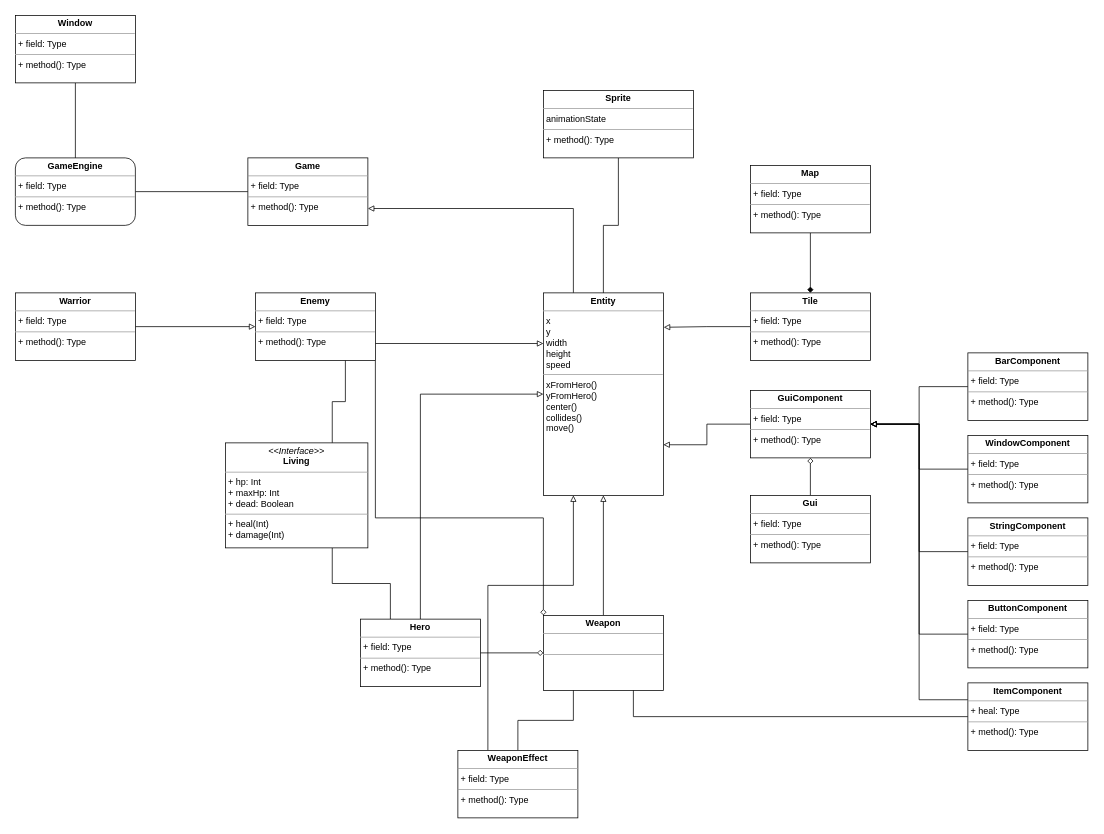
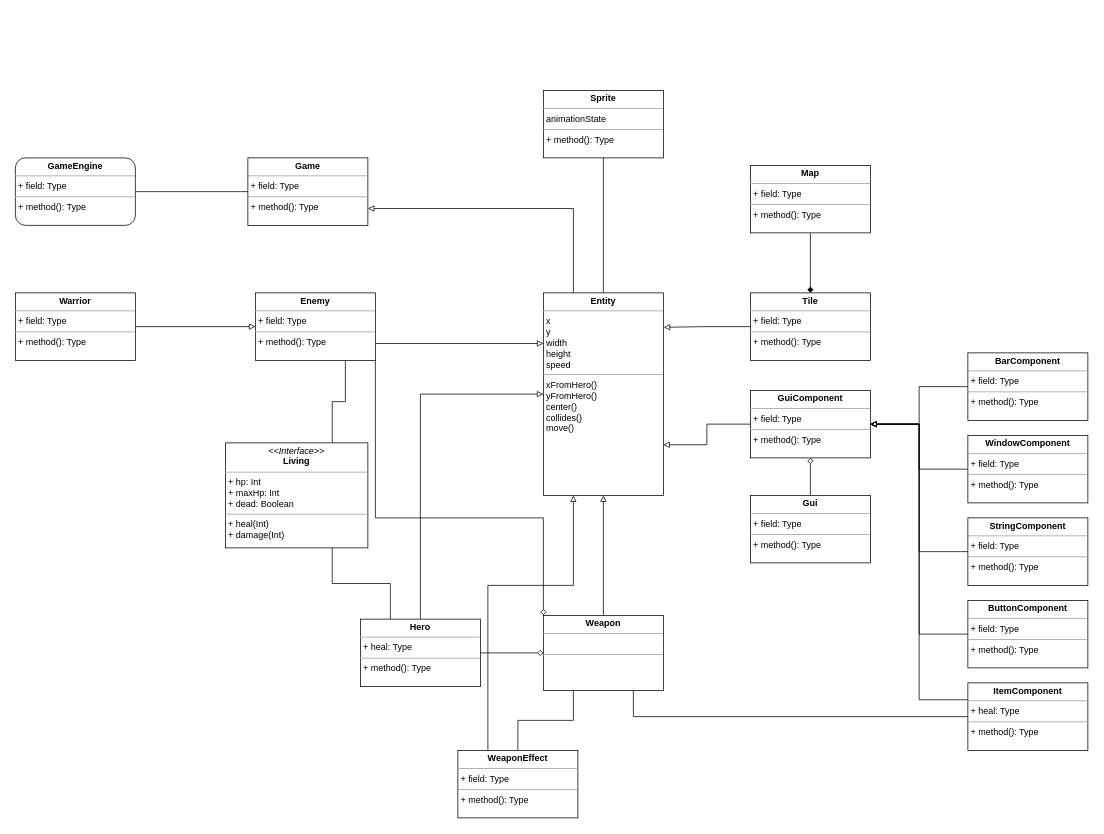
  <mxCell id="0" />
  <mxCell id="1" parent="0" />
  <mxCell id="2" style="edgeStyle=orthogonalEdgeStyle;rounded=0;orthogonalLoop=1;jettySize=auto;html=1;exitX=0;exitY=0.25;exitDx=0;exitDy=0;entryX=1;entryY=0.75;entryDx=0;entryDy=0;startArrow=block;startFill=0;endArrow=none;endFill=0;" parent="1" source="5" target="13" edge="1"><mxGeometry relative="1" as="geometry" /></mxCell>
  <mxCell id="3" style="edgeStyle=orthogonalEdgeStyle;rounded=0;orthogonalLoop=1;jettySize=auto;html=1;exitX=0.25;exitY=1;exitDx=0;exitDy=0;entryX=0.25;entryY=0;entryDx=0;entryDy=0;startArrow=block;startFill=0;endArrow=none;endFill=0;" parent="1" source="5" target="26" edge="1"><mxGeometry relative="1" as="geometry"><Array as="points"><mxPoint x="764" y="780" /><mxPoint x="650" y="780" /></Array></mxGeometry></mxCell>
  <mxCell id="4" style="edgeStyle=orthogonalEdgeStyle;rounded=0;orthogonalLoop=1;jettySize=auto;html=1;exitX=0.25;exitY=0;exitDx=0;exitDy=0;entryX=1;entryY=0.75;entryDx=0;entryDy=0;startArrow=none;startFill=0;endArrow=block;endFill=0;" edge="1" parent="1" source="5" target="42"><mxGeometry relative="1" as="geometry" /></mxCell>
  <mxCell id="5" value="&lt;p style=&quot;margin:0px;margin-top:4px;text-align:center;&quot;&gt;&lt;b&gt;Entity&lt;/b&gt;&lt;/p&gt;&lt;hr size=&quot;1&quot;&gt;&lt;p style=&quot;margin:0px;margin-left:4px;&quot;&gt;x&lt;/p&gt;&lt;p style=&quot;margin:0px;margin-left:4px;&quot;&gt;y&lt;/p&gt;&lt;p style=&quot;margin:0px;margin-left:4px;&quot;&gt;width&lt;/p&gt;&lt;p style=&quot;margin:0px;margin-left:4px;&quot;&gt;height&lt;/p&gt;&lt;p style=&quot;margin:0px;margin-left:4px;&quot;&gt;speed&lt;/p&gt;&lt;hr size=&quot;1&quot;&gt;&lt;p style=&quot;margin:0px;margin-left:4px;&quot;&gt;xFromHero()&lt;/p&gt;&lt;p style=&quot;margin:0px;margin-left:4px;&quot;&gt;yFromHero()&lt;br&gt;&lt;/p&gt;&lt;p style=&quot;margin:0px;margin-left:4px;&quot;&gt;center()&lt;br&gt;&lt;/p&gt;&lt;p style=&quot;margin:0px;margin-left:4px;&quot;&gt;collides()&lt;br&gt;&lt;/p&gt;&lt;p style=&quot;margin:0px;margin-left:4px;&quot;&gt;move()&lt;/p&gt;&lt;p style=&quot;margin:0px;margin-left:4px;&quot;&gt;&lt;br&gt;&lt;/p&gt;" style="verticalAlign=top;align=left;overflow=fill;fontSize=12;fontFamily=Helvetica;html=1;" parent="1" vertex="1"><mxGeometry x="724" y="390" width="160" height="270" as="geometry" /></mxCell>
  <mxCell id="6" style="edgeStyle=orthogonalEdgeStyle;rounded=0;orthogonalLoop=1;jettySize=auto;html=1;entryX=0.5;entryY=0;entryDx=0;entryDy=0;endArrow=none;endFill=0;exitX=0.5;exitY=1;exitDx=0;exitDy=0;startArrow=none;startFill=0;" parent="1" source="7" target="5" edge="1"><mxGeometry relative="1" as="geometry"><mxPoint x="804" y="290" as="sourcePoint" /></mxGeometry></mxCell>
- <mxCell id="7" value="&lt;p style=&quot;margin:0px;margin-top:4px;text-align:center;&quot;&gt;&lt;b&gt;Sprite&lt;/b&gt;&lt;/p&gt;&lt;hr size=&quot;1&quot;&gt;&lt;p style=&quot;margin:0px;margin-left:4px;&quot;&gt;animationState&lt;/p&gt;&lt;hr size=&quot;1&quot;&gt;&lt;p style=&quot;margin:0px;margin-left:4px;&quot;&gt;+ method(): Type&lt;/p&gt;" style="verticalAlign=top;align=left;overflow=fill;fontSize=12;fontFamily=Helvetica;html=1;" parent="1" vertex="1"><mxGeometry x="724" y="120" width="200" height="90" as="geometry" /></mxCell>
+ <mxCell id="7" value="&lt;p style=&quot;margin:0px;margin-top:4px;text-align:center;&quot;&gt;&lt;b&gt;Sprite&lt;/b&gt;&lt;/p&gt;&lt;hr size=&quot;1&quot;&gt;&lt;p style=&quot;margin:0px;margin-left:4px;&quot;&gt;animationState&lt;/p&gt;&lt;hr size=&quot;1&quot;&gt;&lt;p style=&quot;margin:0px;margin-left:4px;&quot;&gt;+ method(): Type&lt;/p&gt;" style="verticalAlign=top;align=left;overflow=fill;fontSize=12;fontFamily=Helvetica;html=1;" parent="1" vertex="1"><mxGeometry x="724" y="120" width="160" height="90" as="geometry" /></mxCell>
  <mxCell id="8" style="edgeStyle=orthogonalEdgeStyle;rounded=0;orthogonalLoop=1;jettySize=auto;html=1;entryX=0;entryY=0.5;entryDx=0;entryDy=0;startArrow=none;startFill=0;endArrow=block;endFill=0;exitX=0.5;exitY=0;exitDx=0;exitDy=0;" parent="1" source="11" target="5" edge="1"><mxGeometry relative="1" as="geometry" /></mxCell>
  <mxCell id="9" style="edgeStyle=orthogonalEdgeStyle;rounded=0;orthogonalLoop=1;jettySize=auto;html=1;entryX=0;entryY=0.5;entryDx=0;entryDy=0;startArrow=none;startFill=0;endArrow=diamond;endFill=0;" parent="1" source="11" target="21" edge="1"><mxGeometry relative="1" as="geometry" /></mxCell>
  <mxCell id="10" style="edgeStyle=orthogonalEdgeStyle;rounded=0;orthogonalLoop=1;jettySize=auto;html=1;exitX=0.25;exitY=0;exitDx=0;exitDy=0;entryX=0.75;entryY=1;entryDx=0;entryDy=0;startArrow=none;startFill=0;endArrow=none;endFill=0;" parent="1" source="11" target="14" edge="1"><mxGeometry relative="1" as="geometry" /></mxCell>
- <mxCell id="11" value="&lt;p style=&quot;margin:0px;margin-top:4px;text-align:center;&quot;&gt;&lt;b&gt;Hero&lt;/b&gt;&lt;/p&gt;&lt;hr size=&quot;1&quot;&gt;&lt;p style=&quot;margin:0px;margin-left:4px;&quot;&gt;+ field: Type&lt;/p&gt;&lt;hr size=&quot;1&quot;&gt;&lt;p style=&quot;margin:0px;margin-left:4px;&quot;&gt;+ method(): Type&lt;/p&gt;" style="verticalAlign=top;align=left;overflow=fill;fontSize=12;fontFamily=Helvetica;html=1;" parent="1" vertex="1"><mxGeometry x="480" y="825" width="160" height="90" as="geometry" /></mxCell>
+ <mxCell id="11" value="&lt;p style=&quot;margin:0px;margin-top:4px;text-align:center;&quot;&gt;&lt;b&gt;Hero&lt;/b&gt;&lt;/p&gt;&lt;hr size=&quot;1&quot;&gt;&lt;p style=&quot;margin:0px;margin-left:4px;&quot;&gt;+ heal: Type&lt;/p&gt;&lt;hr size=&quot;1&quot;&gt;&lt;p style=&quot;margin:0px;margin-left:4px;&quot;&gt;+ method(): Type&lt;/p&gt;" style="verticalAlign=top;align=left;overflow=fill;fontSize=12;fontFamily=Helvetica;html=1;" parent="1" vertex="1"><mxGeometry x="480" y="825" width="160" height="90" as="geometry" /></mxCell>
  <mxCell id="12" style="edgeStyle=orthogonalEdgeStyle;rounded=0;orthogonalLoop=1;jettySize=auto;html=1;exitX=0.75;exitY=1;exitDx=0;exitDy=0;entryX=0.75;entryY=0;entryDx=0;entryDy=0;startArrow=none;startFill=0;endArrow=none;endFill=0;" parent="1" source="13" target="14" edge="1"><mxGeometry relative="1" as="geometry" /></mxCell>
  <mxCell id="13" value="&lt;p style=&quot;margin:0px;margin-top:4px;text-align:center;&quot;&gt;&lt;b&gt;Enemy&lt;/b&gt;&lt;/p&gt;&lt;hr size=&quot;1&quot;&gt;&lt;p style=&quot;margin:0px;margin-left:4px;&quot;&gt;+ field: Type&lt;/p&gt;&lt;hr size=&quot;1&quot;&gt;&lt;p style=&quot;margin:0px;margin-left:4px;&quot;&gt;+ method(): Type&lt;/p&gt;" style="verticalAlign=top;align=left;overflow=fill;fontSize=12;fontFamily=Helvetica;html=1;" parent="1" vertex="1"><mxGeometry x="340" y="390" width="160" height="90" as="geometry" /></mxCell>
  <mxCell id="14" value="&lt;p style=&quot;margin:0px;margin-top:4px;text-align:center;&quot;&gt;&lt;i&gt;&amp;lt;&amp;lt;Interface&amp;gt;&amp;gt;&lt;/i&gt;&lt;br&gt;&lt;b&gt;Living&lt;/b&gt;&lt;/p&gt;&lt;hr size=&quot;1&quot;&gt;&lt;p style=&quot;margin:0px;margin-left:4px;&quot;&gt;+ hp: Int&lt;br&gt;+ maxHp: Int&lt;/p&gt;&lt;p style=&quot;margin:0px;margin-left:4px;&quot;&gt;+ dead: Boolean&lt;/p&gt;&lt;hr size=&quot;1&quot;&gt;&lt;p style=&quot;margin:0px;margin-left:4px;&quot;&gt;+ heal(Int)&lt;br&gt;+ damage(Int)&lt;/p&gt;" style="verticalAlign=top;align=left;overflow=fill;fontSize=12;fontFamily=Helvetica;html=1;" parent="1" vertex="1"><mxGeometry x="300" y="590" width="190" height="140" as="geometry" /></mxCell>
  <mxCell id="15" style="edgeStyle=orthogonalEdgeStyle;rounded=0;orthogonalLoop=1;jettySize=auto;html=1;entryX=1.003;entryY=0.17;entryDx=0;entryDy=0;entryPerimeter=0;startArrow=none;startFill=0;endArrow=block;endFill=0;" parent="1" source="17" target="5" edge="1"><mxGeometry relative="1" as="geometry" /></mxCell>
  <mxCell id="16" style="edgeStyle=orthogonalEdgeStyle;rounded=0;orthogonalLoop=1;jettySize=auto;html=1;entryX=0.5;entryY=1;entryDx=0;entryDy=0;startArrow=diamond;startFill=1;endArrow=none;endFill=0;" parent="1" source="17" target="18" edge="1"><mxGeometry relative="1" as="geometry" /></mxCell>
  <mxCell id="17" value="&lt;p style=&quot;margin:0px;margin-top:4px;text-align:center;&quot;&gt;&lt;b&gt;Tile&lt;/b&gt;&lt;/p&gt;&lt;hr size=&quot;1&quot;&gt;&lt;p style=&quot;margin:0px;margin-left:4px;&quot;&gt;+ field: Type&lt;/p&gt;&lt;hr size=&quot;1&quot;&gt;&lt;p style=&quot;margin:0px;margin-left:4px;&quot;&gt;+ method(): Type&lt;/p&gt;" style="verticalAlign=top;align=left;overflow=fill;fontSize=12;fontFamily=Helvetica;html=1;" parent="1" vertex="1"><mxGeometry x="1000" y="390" width="160" height="90" as="geometry" /></mxCell>
  <mxCell id="18" value="&lt;p style=&quot;margin:0px;margin-top:4px;text-align:center;&quot;&gt;&lt;b&gt;Map&lt;/b&gt;&lt;/p&gt;&lt;hr size=&quot;1&quot;&gt;&lt;p style=&quot;margin:0px;margin-left:4px;&quot;&gt;+ field: Type&lt;/p&gt;&lt;hr size=&quot;1&quot;&gt;&lt;p style=&quot;margin:0px;margin-left:4px;&quot;&gt;+ method(): Type&lt;/p&gt;" style="verticalAlign=top;align=left;overflow=fill;fontSize=12;fontFamily=Helvetica;html=1;" parent="1" vertex="1"><mxGeometry x="1000" y="220" width="160" height="90" as="geometry" /></mxCell>
  <mxCell id="19" style="edgeStyle=orthogonalEdgeStyle;rounded=0;orthogonalLoop=1;jettySize=auto;html=1;entryX=0.5;entryY=1;entryDx=0;entryDy=0;startArrow=none;startFill=0;endArrow=block;endFill=0;" parent="1" source="21" target="5" edge="1"><mxGeometry relative="1" as="geometry" /></mxCell>
  <mxCell id="20" style="edgeStyle=orthogonalEdgeStyle;rounded=0;orthogonalLoop=1;jettySize=auto;html=1;exitX=0;exitY=0;exitDx=0;exitDy=0;entryX=1;entryY=1;entryDx=0;entryDy=0;startArrow=diamond;startFill=0;endArrow=none;endFill=0;" parent="1" source="21" target="13" edge="1"><mxGeometry relative="1" as="geometry"><Array as="points"><mxPoint x="724" y="690" /><mxPoint x="500" y="690" /></Array></mxGeometry></mxCell>
  <mxCell id="21" value="&lt;p style=&quot;margin:0px;margin-top:4px;text-align:center;&quot;&gt;&lt;b&gt;Weapon&lt;/b&gt;&lt;/p&gt;&lt;hr size=&quot;1&quot;&gt;&lt;p style=&quot;margin:0px;margin-left:4px;&quot;&gt;&lt;br&gt;&lt;/p&gt;&lt;hr size=&quot;1&quot;&gt;&lt;p style=&quot;margin:0px;margin-left:4px;&quot;&gt;&lt;br&gt;&lt;/p&gt;&lt;p style=&quot;margin:0px;margin-left:4px;&quot;&gt;&lt;br&gt;&lt;/p&gt;" style="verticalAlign=top;align=left;overflow=fill;fontSize=12;fontFamily=Helvetica;html=1;" parent="1" vertex="1"><mxGeometry x="724" y="820" width="160" height="100" as="geometry" /></mxCell>
  <mxCell id="22" style="edgeStyle=orthogonalEdgeStyle;rounded=0;orthogonalLoop=1;jettySize=auto;html=1;entryX=0.75;entryY=1;entryDx=0;entryDy=0;startArrow=none;startFill=0;endArrow=none;endFill=0;" parent="1" source="24" target="21" edge="1"><mxGeometry relative="1" as="geometry" /></mxCell>
  <mxCell id="23" style="edgeStyle=orthogonalEdgeStyle;rounded=0;orthogonalLoop=1;jettySize=auto;html=1;exitX=0;exitY=0.25;exitDx=0;exitDy=0;entryX=1;entryY=0.5;entryDx=0;entryDy=0;startArrow=none;startFill=0;endArrow=block;endFill=0;" edge="1" parent="1" source="24" target="29"><mxGeometry relative="1" as="geometry" /></mxCell>
  <mxCell id="24" value="&lt;p style=&quot;margin:0px;margin-top:4px;text-align:center;&quot;&gt;&lt;b&gt;ItemComponent&lt;/b&gt;&lt;/p&gt;&lt;hr size=&quot;1&quot;&gt;&lt;p style=&quot;margin:0px;margin-left:4px;&quot;&gt;+ heal: Type&lt;/p&gt;&lt;hr size=&quot;1&quot;&gt;&lt;p style=&quot;margin:0px;margin-left:4px;&quot;&gt;+ method(): Type&lt;/p&gt;" style="verticalAlign=top;align=left;overflow=fill;fontSize=12;fontFamily=Helvetica;html=1;" parent="1" vertex="1"><mxGeometry x="1290" y="910" width="160" height="90" as="geometry" /></mxCell>
  <mxCell id="25" style="edgeStyle=orthogonalEdgeStyle;rounded=0;orthogonalLoop=1;jettySize=auto;html=1;entryX=0.25;entryY=1;entryDx=0;entryDy=0;startArrow=none;startFill=0;endArrow=none;endFill=0;" parent="1" source="26" target="21" edge="1"><mxGeometry relative="1" as="geometry" /></mxCell>
  <mxCell id="26" value="&lt;p style=&quot;margin:0px;margin-top:4px;text-align:center;&quot;&gt;&lt;b&gt;WeaponEffect&lt;/b&gt;&lt;/p&gt;&lt;hr size=&quot;1&quot;&gt;&lt;p style=&quot;margin:0px;margin-left:4px;&quot;&gt;+ field: Type&lt;/p&gt;&lt;hr size=&quot;1&quot;&gt;&lt;p style=&quot;margin:0px;margin-left:4px;&quot;&gt;+ method(): Type&lt;/p&gt;" style="verticalAlign=top;align=left;overflow=fill;fontSize=12;fontFamily=Helvetica;html=1;" parent="1" vertex="1"><mxGeometry x="610" y="1000" width="160" height="90" as="geometry" /></mxCell>
  <mxCell id="27" style="edgeStyle=orthogonalEdgeStyle;rounded=0;orthogonalLoop=1;jettySize=auto;html=1;entryX=1;entryY=0.75;entryDx=0;entryDy=0;startArrow=none;startFill=0;endArrow=block;endFill=0;" parent="1" source="29" target="5" edge="1"><mxGeometry relative="1" as="geometry" /></mxCell>
  <mxCell id="28" style="edgeStyle=orthogonalEdgeStyle;rounded=0;orthogonalLoop=1;jettySize=auto;html=1;entryX=0.5;entryY=0;entryDx=0;entryDy=0;startArrow=diamond;startFill=0;endArrow=none;endFill=0;" parent="1" source="29" target="36" edge="1"><mxGeometry relative="1" as="geometry" /></mxCell>
  <mxCell id="29" value="&lt;p style=&quot;margin:0px;margin-top:4px;text-align:center;&quot;&gt;&lt;b&gt;GuiComponent&lt;/b&gt;&lt;/p&gt;&lt;hr size=&quot;1&quot;&gt;&lt;p style=&quot;margin:0px;margin-left:4px;&quot;&gt;+ field: Type&lt;/p&gt;&lt;hr size=&quot;1&quot;&gt;&lt;p style=&quot;margin:0px;margin-left:4px;&quot;&gt;+ method(): Type&lt;/p&gt;" style="verticalAlign=top;align=left;overflow=fill;fontSize=12;fontFamily=Helvetica;html=1;" parent="1" vertex="1"><mxGeometry x="1000" y="520" width="160" height="90" as="geometry" /></mxCell>
  <mxCell id="30" style="edgeStyle=orthogonalEdgeStyle;rounded=0;orthogonalLoop=1;jettySize=auto;html=1;entryX=1;entryY=0.5;entryDx=0;entryDy=0;startArrow=none;startFill=0;endArrow=block;endFill=0;" parent="1" source="31" target="29" edge="1"><mxGeometry relative="1" as="geometry" /></mxCell>
  <mxCell id="31" value="&lt;p style=&quot;margin:0px;margin-top:4px;text-align:center;&quot;&gt;&lt;b&gt;BarComponent&lt;/b&gt;&lt;/p&gt;&lt;hr size=&quot;1&quot;&gt;&lt;p style=&quot;margin:0px;margin-left:4px;&quot;&gt;+ field: Type&lt;/p&gt;&lt;hr size=&quot;1&quot;&gt;&lt;p style=&quot;margin:0px;margin-left:4px;&quot;&gt;+ method(): Type&lt;/p&gt;" style="verticalAlign=top;align=left;overflow=fill;fontSize=12;fontFamily=Helvetica;html=1;" parent="1" vertex="1"><mxGeometry x="1290" y="470" width="160" height="90" as="geometry" /></mxCell>
  <mxCell id="32" style="edgeStyle=orthogonalEdgeStyle;rounded=0;orthogonalLoop=1;jettySize=auto;html=1;entryX=1;entryY=0.5;entryDx=0;entryDy=0;startArrow=none;startFill=0;endArrow=block;endFill=0;" parent="1" source="33" target="29" edge="1"><mxGeometry relative="1" as="geometry" /></mxCell>
  <mxCell id="33" value="&lt;p style=&quot;margin:0px;margin-top:4px;text-align:center;&quot;&gt;&lt;b&gt;WindowComponent&lt;/b&gt;&lt;/p&gt;&lt;hr size=&quot;1&quot;&gt;&lt;p style=&quot;margin:0px;margin-left:4px;&quot;&gt;+ field: Type&lt;/p&gt;&lt;hr size=&quot;1&quot;&gt;&lt;p style=&quot;margin:0px;margin-left:4px;&quot;&gt;+ method(): Type&lt;/p&gt;" style="verticalAlign=top;align=left;overflow=fill;fontSize=12;fontFamily=Helvetica;html=1;" parent="1" vertex="1"><mxGeometry x="1290" y="580" width="160" height="90" as="geometry" /></mxCell>
  <mxCell id="34" style="edgeStyle=orthogonalEdgeStyle;rounded=0;orthogonalLoop=1;jettySize=auto;html=1;entryX=1;entryY=0.5;entryDx=0;entryDy=0;startArrow=none;startFill=0;endArrow=block;endFill=0;" parent="1" source="35" target="29" edge="1"><mxGeometry relative="1" as="geometry" /></mxCell>
  <mxCell id="35" value="&lt;p style=&quot;margin:0px;margin-top:4px;text-align:center;&quot;&gt;&lt;b&gt;StringComponent&lt;/b&gt;&lt;/p&gt;&lt;hr size=&quot;1&quot;&gt;&lt;p style=&quot;margin:0px;margin-left:4px;&quot;&gt;+ field: Type&lt;/p&gt;&lt;hr size=&quot;1&quot;&gt;&lt;p style=&quot;margin:0px;margin-left:4px;&quot;&gt;+ method(): Type&lt;/p&gt;" style="verticalAlign=top;align=left;overflow=fill;fontSize=12;fontFamily=Helvetica;html=1;" parent="1" vertex="1"><mxGeometry x="1290" y="690" width="160" height="90" as="geometry" /></mxCell>
  <mxCell id="36" value="&lt;p style=&quot;margin:0px;margin-top:4px;text-align:center;&quot;&gt;&lt;b&gt;Gui&lt;/b&gt;&lt;/p&gt;&lt;hr size=&quot;1&quot;&gt;&lt;p style=&quot;margin:0px;margin-left:4px;&quot;&gt;+ field: Type&lt;/p&gt;&lt;hr size=&quot;1&quot;&gt;&lt;p style=&quot;margin:0px;margin-left:4px;&quot;&gt;+ method(): Type&lt;/p&gt;" style="verticalAlign=top;align=left;overflow=fill;fontSize=12;fontFamily=Helvetica;html=1;" parent="1" vertex="1"><mxGeometry x="1000" y="660" width="160" height="90" as="geometry" /></mxCell>
  <mxCell id="37" style="edgeStyle=orthogonalEdgeStyle;rounded=0;orthogonalLoop=1;jettySize=auto;html=1;entryX=1;entryY=0.5;entryDx=0;entryDy=0;startArrow=none;startFill=0;endArrow=block;endFill=0;" parent="1" source="38" target="29" edge="1"><mxGeometry relative="1" as="geometry" /></mxCell>
  <mxCell id="38" value="&lt;p style=&quot;margin:0px;margin-top:4px;text-align:center;&quot;&gt;&lt;b&gt;ButtonComponent&lt;/b&gt;&lt;/p&gt;&lt;hr size=&quot;1&quot;&gt;&lt;p style=&quot;margin:0px;margin-left:4px;&quot;&gt;+ field: Type&lt;/p&gt;&lt;hr size=&quot;1&quot;&gt;&lt;p style=&quot;margin:0px;margin-left:4px;&quot;&gt;+ method(): Type&lt;/p&gt;" style="verticalAlign=top;align=left;overflow=fill;fontSize=12;fontFamily=Helvetica;html=1;" parent="1" vertex="1"><mxGeometry x="1290" y="800" width="160" height="90" as="geometry" /></mxCell>
  <mxCell id="39" style="edgeStyle=orthogonalEdgeStyle;rounded=0;orthogonalLoop=1;jettySize=auto;html=1;entryX=0;entryY=0.5;entryDx=0;entryDy=0;startArrow=none;startFill=0;endArrow=none;endFill=0;" edge="1" parent="1" source="41" target="42"><mxGeometry relative="1" as="geometry" /></mxCell>
- <mxCell id="40" style="edgeStyle=orthogonalEdgeStyle;rounded=0;orthogonalLoop=1;jettySize=auto;html=1;entryX=0.5;entryY=1;entryDx=0;entryDy=0;startArrow=none;startFill=0;endArrow=none;endFill=0;" edge="1" parent="1" source="41" target="43"><mxGeometry relative="1" as="geometry" /></mxCell>
  <mxCell id="41" value="&lt;p style=&quot;margin:0px;margin-top:4px;text-align:center;&quot;&gt;&lt;b&gt;GameEngine&lt;/b&gt;&lt;/p&gt;&lt;hr size=&quot;1&quot;&gt;&lt;p style=&quot;margin:0px;margin-left:4px;&quot;&gt;+ field: Type&lt;/p&gt;&lt;hr size=&quot;1&quot;&gt;&lt;p style=&quot;margin:0px;margin-left:4px;&quot;&gt;+ method(): Type&lt;/p&gt;" style="verticalAlign=top;align=left;overflow=fill;fontSize=12;fontFamily=Helvetica;html=1;rounded=1;" vertex="1" parent="1"><mxGeometry x="20" y="210" width="160" height="90" as="geometry" /></mxCell>
  <mxCell id="42" value="&lt;p style=&quot;margin:0px;margin-top:4px;text-align:center;&quot;&gt;&lt;b&gt;Game&lt;/b&gt;&lt;/p&gt;&lt;hr size=&quot;1&quot;&gt;&lt;p style=&quot;margin:0px;margin-left:4px;&quot;&gt;+ field: Type&lt;/p&gt;&lt;hr size=&quot;1&quot;&gt;&lt;p style=&quot;margin:0px;margin-left:4px;&quot;&gt;+ method(): Type&lt;/p&gt;" style="verticalAlign=top;align=left;overflow=fill;fontSize=12;fontFamily=Helvetica;html=1;" vertex="1" parent="1"><mxGeometry x="330" y="210" width="160" height="90" as="geometry" /></mxCell>
- <mxCell id="43" value="&lt;p style=&quot;margin:0px;margin-top:4px;text-align:center;&quot;&gt;&lt;b&gt;Window&lt;/b&gt;&lt;/p&gt;&lt;hr size=&quot;1&quot;&gt;&lt;p style=&quot;margin:0px;margin-left:4px;&quot;&gt;+ field: Type&lt;/p&gt;&lt;hr size=&quot;1&quot;&gt;&lt;p style=&quot;margin:0px;margin-left:4px;&quot;&gt;+ method(): Type&lt;/p&gt;" style="verticalAlign=top;align=left;overflow=fill;fontSize=12;fontFamily=Helvetica;html=1;" vertex="1" parent="1"><mxGeometry x="20" y="20" width="160" height="90" as="geometry" /></mxCell>
  <mxCell id="44" style="edgeStyle=orthogonalEdgeStyle;rounded=0;orthogonalLoop=1;jettySize=auto;html=1;entryX=0;entryY=0.5;entryDx=0;entryDy=0;startArrow=none;startFill=0;endArrow=block;endFill=0;" edge="1" parent="1" source="45" target="13"><mxGeometry relative="1" as="geometry" /></mxCell>
  <mxCell id="45" value="&lt;p style=&quot;margin:0px;margin-top:4px;text-align:center;&quot;&gt;&lt;b&gt;Warrior&lt;/b&gt;&lt;/p&gt;&lt;hr size=&quot;1&quot;&gt;&lt;p style=&quot;margin:0px;margin-left:4px;&quot;&gt;+ field: Type&lt;/p&gt;&lt;hr size=&quot;1&quot;&gt;&lt;p style=&quot;margin:0px;margin-left:4px;&quot;&gt;+ method(): Type&lt;/p&gt;" style="verticalAlign=top;align=left;overflow=fill;fontSize=12;fontFamily=Helvetica;html=1;" vertex="1" parent="1"><mxGeometry x="20" y="390" width="160" height="90" as="geometry" /></mxCell>
